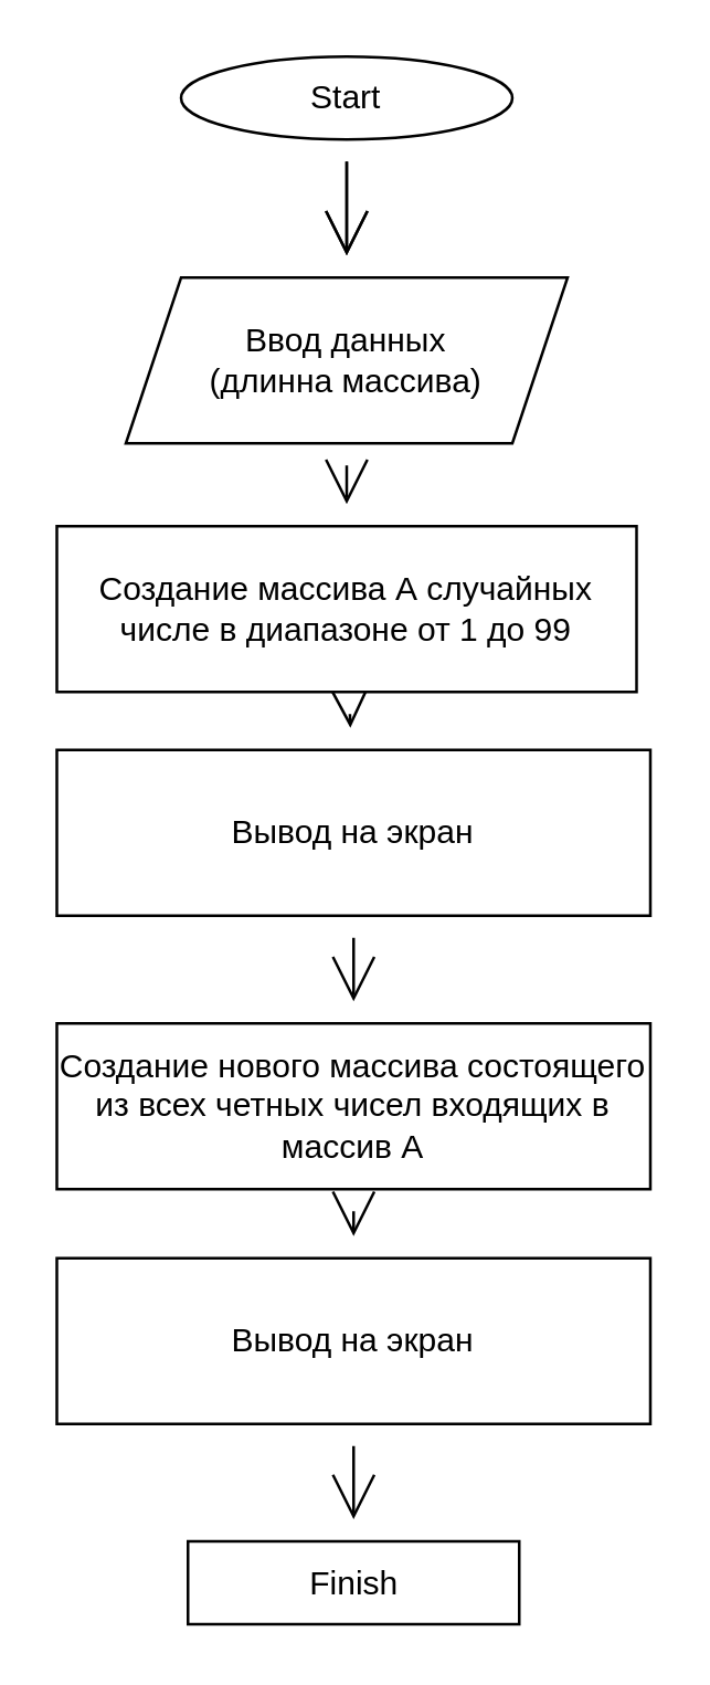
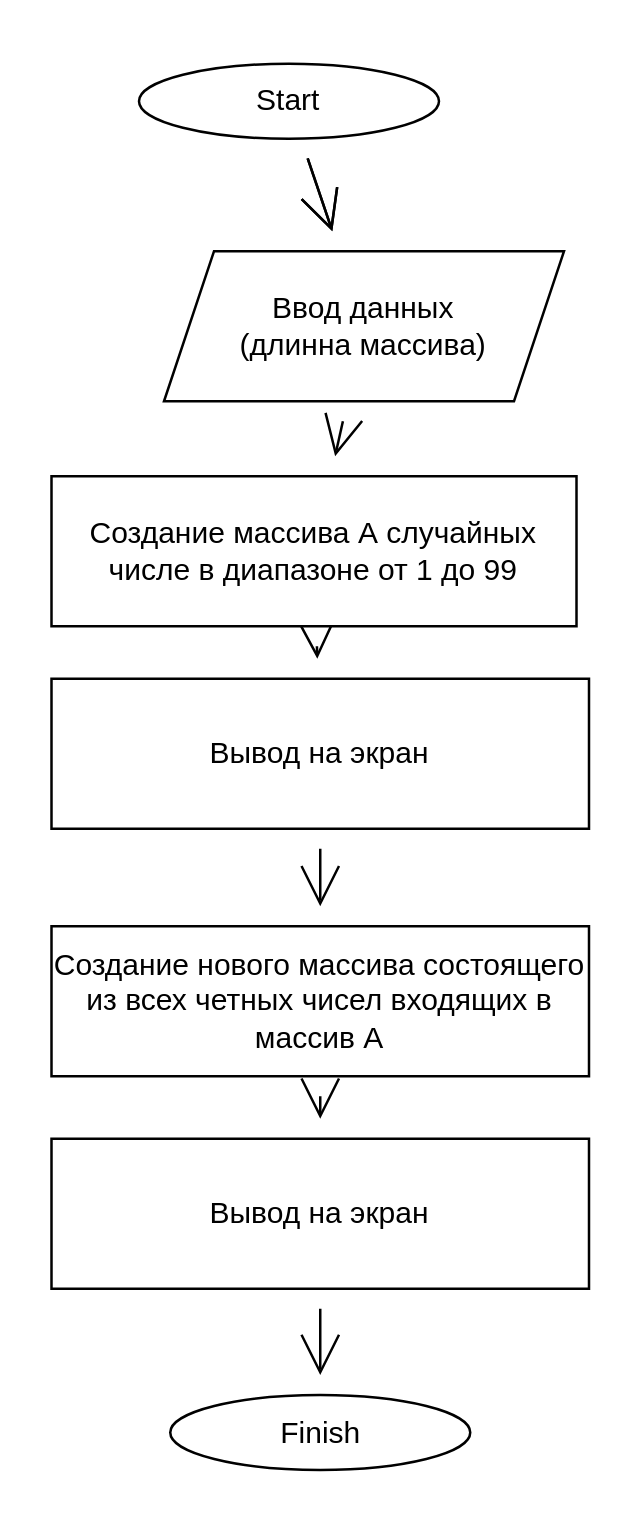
  <mxCell id="0" />
  <mxCell id="1" parent="0" />
  <mxCell id="2" value="" style="edgeStyle=none;curved=1;rounded=0;orthogonalLoop=1;jettySize=auto;html=1;endArrow=open;startSize=14;endSize=14;sourcePerimeterSpacing=8;targetPerimeterSpacing=8;" edge="1" parent="1" source="4" target="6"><mxGeometry relative="1" as="geometry" /></mxCell>
  <mxCell id="3" value="" style="edgeStyle=none;curved=1;rounded=0;orthogonalLoop=1;jettySize=auto;html=1;endArrow=open;startSize=14;endSize=14;sourcePerimeterSpacing=8;targetPerimeterSpacing=8;" edge="1" parent="1" source="4" target="6"><mxGeometry relative="1" as="geometry" /></mxCell>
- <mxCell id="4" value="Start" style="ellipse;whiteSpace=wrap;html=1;hachureGap=4;pointerEvents=0;" vertex="1" parent="1"><mxGeometry x="65" y="20" width="120" height="30" as="geometry" /></mxCell>
+ <mxCell id="4" value="Start" style="ellipse;whiteSpace=wrap;html=1;hachureGap=4;pointerEvents=0;" vertex="1" parent="1"><mxGeometry x="55" y="25" width="120" height="30" as="geometry" /></mxCell>
  <mxCell id="5" style="edgeStyle=none;curved=1;rounded=0;orthogonalLoop=1;jettySize=auto;html=1;endArrow=open;startSize=14;endSize=14;sourcePerimeterSpacing=8;targetPerimeterSpacing=8;" edge="1" parent="1" source="6" target="8"><mxGeometry relative="1" as="geometry" /></mxCell>
- <mxCell id="6" value="Ввод данных &lt;br&gt;(длинна массива)" style="shape=parallelogram;perimeter=parallelogramPerimeter;whiteSpace=wrap;html=1;fixedSize=1;hachureGap=4;pointerEvents=0;" vertex="1" parent="1"><mxGeometry x="45" y="100" width="160" height="60" as="geometry" /></mxCell>
+ <mxCell id="6" value="Ввод данных &lt;br&gt;(длинна массива)" style="shape=parallelogram;perimeter=parallelogramPerimeter;whiteSpace=wrap;html=1;fixedSize=1;hachureGap=4;pointerEvents=0;" vertex="1" parent="1"><mxGeometry x="65" y="100" width="160" height="60" as="geometry" /></mxCell>
  <mxCell id="7" value="" style="edgeStyle=none;curved=1;rounded=0;orthogonalLoop=1;jettySize=auto;html=1;endArrow=open;startSize=14;endSize=14;sourcePerimeterSpacing=8;targetPerimeterSpacing=8;" edge="1" parent="1" source="8" target="12"><mxGeometry relative="1" as="geometry" /></mxCell>
  <mxCell id="8" value="Создание массива А случайных числе в диапазоне от 1 до 99" style="rounded=0;whiteSpace=wrap;html=1;hachureGap=4;pointerEvents=0;" vertex="1" parent="1"><mxGeometry x="20" y="190" width="210" height="60" as="geometry" /></mxCell>
  <mxCell id="9" value="" style="edgeStyle=none;curved=1;rounded=0;orthogonalLoop=1;jettySize=auto;html=1;endArrow=open;startSize=14;endSize=14;sourcePerimeterSpacing=8;targetPerimeterSpacing=8;" edge="1" parent="1" source="10" target="14"><mxGeometry relative="1" as="geometry" /></mxCell>
  <mxCell id="10" value="Создание нового массива состоящего из всех четных чисел входящих в массив А" style="rounded=0;whiteSpace=wrap;html=1;hachureGap=4;pointerEvents=0;" vertex="1" parent="1"><mxGeometry x="20" y="370" width="215" height="60" as="geometry" /></mxCell>
  <mxCell id="11" value="" style="edgeStyle=none;curved=1;rounded=0;orthogonalLoop=1;jettySize=auto;html=1;endArrow=open;startSize=14;endSize=14;sourcePerimeterSpacing=8;targetPerimeterSpacing=8;" edge="1" parent="1" source="12" target="10"><mxGeometry relative="1" as="geometry" /></mxCell>
  <mxCell id="12" value="Вывод на экран" style="rounded=0;whiteSpace=wrap;html=1;hachureGap=4;pointerEvents=0;" vertex="1" parent="1"><mxGeometry x="20" y="271" width="215" height="60" as="geometry" /></mxCell>
  <mxCell id="13" value="" style="edgeStyle=none;curved=1;rounded=0;orthogonalLoop=1;jettySize=auto;html=1;endArrow=open;startSize=14;endSize=14;sourcePerimeterSpacing=8;targetPerimeterSpacing=8;" edge="1" parent="1" source="14" target="15"><mxGeometry relative="1" as="geometry" /></mxCell>
  <mxCell id="14" value="Вывод на экран" style="rounded=0;whiteSpace=wrap;html=1;hachureGap=4;pointerEvents=0;" vertex="1" parent="1"><mxGeometry x="20" y="455" width="215" height="60" as="geometry" /></mxCell>
- <mxCell id="15" value="Finish" style="whiteSpace=wrap;html=1;hachureGap=4;pointerEvents=0;rounded=0;" vertex="1" parent="1"><mxGeometry x="67.5" y="557.5" width="120" height="30" as="geometry" /></mxCell>
+ <mxCell id="15" value="Finish" style="ellipse;whiteSpace=wrap;html=1;hachureGap=4;pointerEvents=0;" vertex="1" parent="1"><mxGeometry x="67.5" y="557.5" width="120" height="30" as="geometry" /></mxCell>
